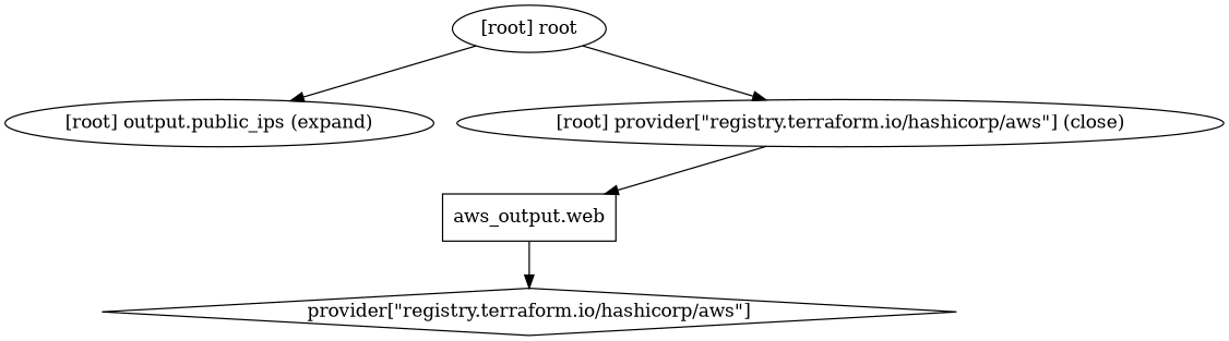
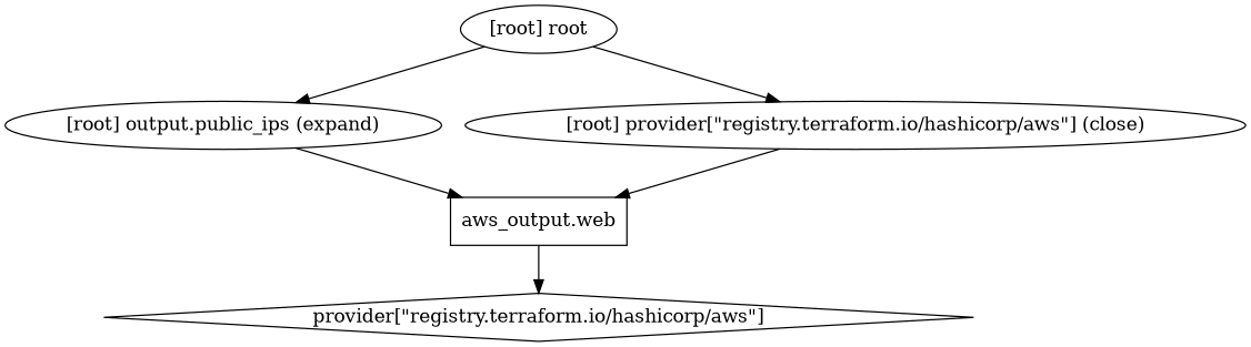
  digraph {
    compound=true
    newrank=true
    n1 [label="aws_output.web" shape=box]
    n2 [label="provider[\"registry.terraform.io/hashicorp/aws\"]" shape=diamond]
    "[root] output.public_ips (expand)"
    "[root] provider[\"registry.terraform.io/hashicorp/aws\"] (close)"
    "[root] root"
    subgraph sub_1 {
      n1
      n2
      "[root] output.public_ips (expand)"
      "[root] provider[\"registry.terraform.io/hashicorp/aws\"] (close)"
      "[root] root"
    }
    n1 -> n2
+   "[root] output.public_ips (expand)" -> n1
    "[root] provider[\"registry.terraform.io/hashicorp/aws\"] (close)" -> n1
    "[root] root" -> "[root] output.public_ips (expand)"
    "[root] root" -> "[root] provider[\"registry.terraform.io/hashicorp/aws\"] (close)"
  }
